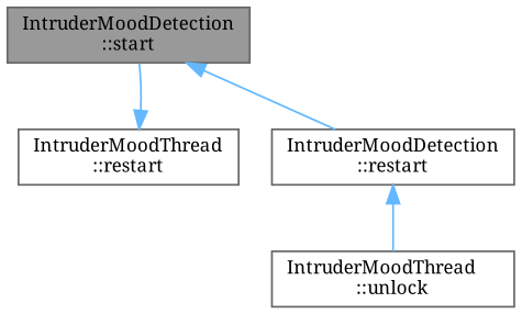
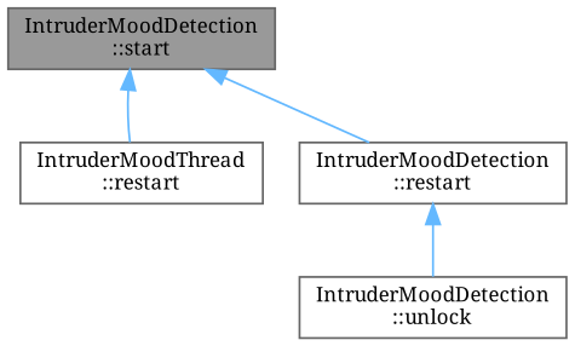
  digraph {
    fontname="Noto Serif"
    rankdir=TB
    node [color=grey40 fillcolor=white fontname="Noto Serif" fontsize=10 shape=box style=filled]
    edge [color=steelblue1 dir=back fontname="Noto Serif" fontsize=10 labelfontname=Helvetica labelfontsize=10 style=solid]
    n1 [color=gray40 fillcolor=grey60 fontcolor=black height=0.2 label="IntruderMoodDetection\l::start" width=0.4]
    n2 [height=0.2 label="IntruderMoodThread\l::restart" width=0.4]
    n3 [height=0.2 label="IntruderMoodDetection\l::restart" width=0.4]
-   n4 [height=0.2 label="IntruderMoodThread\l::unlock" width=0.4]
-   n2 -> n1
+   n4 [height=0.2 label="IntruderMoodDetection\l::unlock" width=0.4]
+   n1 -> n2
    n1 -> n3
    n3 -> n4
  }
